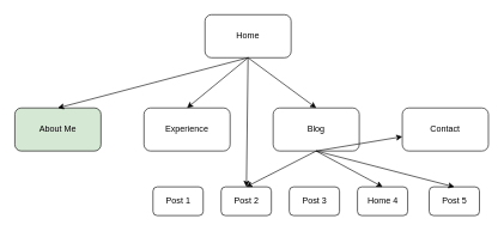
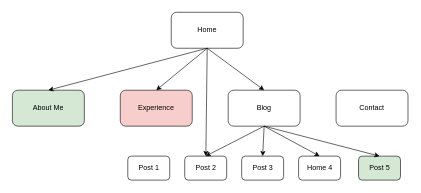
  <mxCell id="0" />
  <mxCell id="1" parent="0" />
  <mxCell id="2" value="Home" style="rounded=1;whiteSpace=wrap;html=1;" parent="1" vertex="1"><mxGeometry x="285" y="20" width="120" height="60" as="geometry" /></mxCell>
  <mxCell id="3" value="About Me" style="rounded=1;whiteSpace=wrap;html=1;fillColor=#d5e8d4;" parent="1" vertex="1"><mxGeometry x="20" y="150" width="120" height="60" as="geometry" /></mxCell>
- <mxCell id="4" value="Experience" style="rounded=1;whiteSpace=wrap;html=1;" parent="1" vertex="1"><mxGeometry x="200" y="150" width="120" height="60" as="geometry" /></mxCell>
+ <mxCell id="4" value="Experience" style="rounded=1;whiteSpace=wrap;html=1;fillColor=#f8cecc;" parent="1" vertex="1"><mxGeometry x="200" y="150" width="120" height="60" as="geometry" /></mxCell>
  <mxCell id="5" value="Blog" style="rounded=1;whiteSpace=wrap;html=1;" parent="1" vertex="1"><mxGeometry x="380" y="150" width="120" height="60" as="geometry" /></mxCell>
  <mxCell id="6" value="Contact" style="rounded=1;whiteSpace=wrap;html=1;" parent="1" vertex="1"><mxGeometry x="560" y="150" width="120" height="60" as="geometry" /></mxCell>
  <mxCell id="7" value="" style="endArrow=classic;html=1;entryX=0.5;entryY=0;entryDx=0;entryDy=0;exitX=0.5;exitY=1;exitDx=0;exitDy=0;" parent="1" source="2" target="3" edge="1"><mxGeometry width="50" height="50" relative="1" as="geometry"><mxPoint x="100" y="100" as="sourcePoint" /><mxPoint x="150" y="50" as="targetPoint" /></mxGeometry></mxCell>
  <mxCell id="8" value="" style="endArrow=classic;html=1;exitX=0.5;exitY=1;exitDx=0;exitDy=0;entryX=0.5;entryY=0;entryDx=0;entryDy=0;" parent="1" source="2" target="4" edge="1"><mxGeometry width="50" height="50" relative="1" as="geometry"><mxPoint x="250" y="120" as="sourcePoint" /><mxPoint x="320" y="100" as="targetPoint" /></mxGeometry></mxCell>
  <mxCell id="9" value="" style="endArrow=classic;html=1;exitX=0.5;exitY=1;exitDx=0;exitDy=0;entryX=0.5;entryY=0;entryDx=0;entryDy=0;" parent="1" source="2" target="5" edge="1"><mxGeometry width="50" height="50" relative="1" as="geometry"><mxPoint x="440" y="120" as="sourcePoint" /><mxPoint x="490" y="70" as="targetPoint" /></mxGeometry></mxCell>
  <mxCell id="10" value="" style="endArrow=classic;html=1;exitX=0.5;exitY=1;exitDx=0;exitDy=0;" parent="1" source="2" target="15" edge="1"><mxGeometry width="50" height="50" relative="1" as="geometry"><mxPoint x="480" y="60" as="sourcePoint" /><mxPoint x="530" y="10" as="targetPoint" /></mxGeometry></mxCell>
  <mxCell id="11" value="Post 1" style="rounded=1;whiteSpace=wrap;html=1;" vertex="1" parent="1"><mxGeometry x="212.5" y="260" width="70" height="40" as="geometry" /></mxCell>
  <mxCell id="12" value="Post 3" style="rounded=1;whiteSpace=wrap;html=1;" vertex="1" parent="1"><mxGeometry x="402.5" y="260" width="70" height="40" as="geometry" /></mxCell>
  <mxCell id="13" value="Home 4" style="rounded=1;whiteSpace=wrap;html=1;" vertex="1" parent="1"><mxGeometry x="497.5" y="260" width="70" height="40" as="geometry" /></mxCell>
- <mxCell id="14" value="Post 5" style="rounded=1;whiteSpace=wrap;html=1;" vertex="1" parent="1"><mxGeometry x="597.5" y="260" width="70" height="40" as="geometry" /></mxCell>
+ <mxCell id="14" value="Post 5" style="rounded=1;whiteSpace=wrap;html=1;fillColor=#d5e8d4;" vertex="1" parent="1"><mxGeometry x="597.5" y="260" width="70" height="40" as="geometry" /></mxCell>
  <mxCell id="15" value="Post 2" style="rounded=1;whiteSpace=wrap;html=1;" vertex="1" parent="1"><mxGeometry x="307.5" y="260" width="70" height="40" as="geometry" /></mxCell>
  <mxCell id="16" value="" style="endArrow=classic;html=1;entryX=0.5;entryY=0;entryDx=0;entryDy=0;exitX=0.5;exitY=1;exitDx=0;exitDy=0;" edge="1" parent="1" source="5" target="15"><mxGeometry width="50" height="50" relative="1" as="geometry"><mxPoint x="450" y="220" as="sourcePoint" /><mxPoint x="257.5" y="270" as="targetPoint" /></mxGeometry></mxCell>
- <mxCell id="17" value="" style="endArrow=classic;html=1;exitX=0.5;exitY=1;exitDx=0;exitDy=0;" edge="1" parent="1" source="5" target="6"><mxGeometry width="50" height="50" relative="1" as="geometry"><mxPoint x="340" y="430" as="sourcePoint" /><mxPoint x="390" y="380" as="targetPoint" /></mxGeometry></mxCell>
+ <mxCell id="17" value="" style="endArrow=classic;html=1;exitX=0.5;exitY=1;exitDx=0;exitDy=0;entryX=0.5;entryY=0;entryDx=0;entryDy=0;" edge="1" parent="1" source="5" target="12"><mxGeometry width="50" height="50" relative="1" as="geometry"><mxPoint x="340" y="430" as="sourcePoint" /><mxPoint x="390" y="380" as="targetPoint" /></mxGeometry></mxCell>
  <mxCell id="18" value="" style="endArrow=classic;html=1;exitX=0.5;exitY=1;exitDx=0;exitDy=0;entryX=0.5;entryY=0;entryDx=0;entryDy=0;" edge="1" parent="1" source="5" target="13"><mxGeometry width="50" height="50" relative="1" as="geometry"><mxPoint x="380" y="460" as="sourcePoint" /><mxPoint x="430" y="410" as="targetPoint" /></mxGeometry></mxCell>
  <mxCell id="19" value="" style="endArrow=classic;html=1;exitX=0.5;exitY=1;exitDx=0;exitDy=0;entryX=0.5;entryY=0;entryDx=0;entryDy=0;" edge="1" parent="1" source="5" target="14"><mxGeometry width="50" height="50" relative="1" as="geometry"><mxPoint x="470" y="500" as="sourcePoint" /><mxPoint x="520" y="450" as="targetPoint" /></mxGeometry></mxCell>
